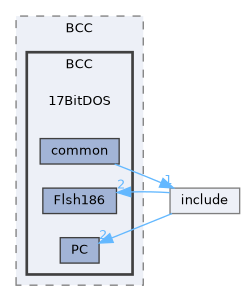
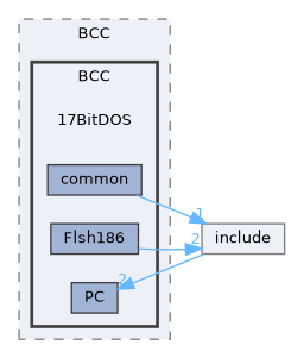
  digraph {
    compound=true
    rankdir=LR
    node [fontname=Helvetica fontsize=10 shape=box color=grey25 fillcolor="#a2b4d6" style=filled]
    edge [color=steelblue1 fontcolor=steelblue1 fontname=Helvetica fontsize=10 headlabel=2 labeldistance=1.5 labelfontname=Helvetica labelfontsize=10]
    n1 [height=0.2 label="17BitDOS" shape=plaintext width=0.4 color="" fillcolor="" style=""]
    n2 [height=0.2 label=common width=0.4]
    n3 [height=0.2 label=Flsh186 width=0.4]
    n4 [height=0.2 label=PC width=0.4]
    n5 [color=grey50 fillcolor="#edf0f7" height=0.2 label=include width=0.4]
    subgraph cluster_1 {
      bgcolor="#edf0f7"
      fontname=Helvetica
      fontsize=10
      label=BCC
      pencolor=grey50
      style="filled,dashed"
      subgraph cluster_2 {
        bgcolor="#edf0f7"
        fontname=Helvetica
        fontsize=10
        label=BCC
        pencolor=grey25
        style="filled,bold"
        n1
        n2
        n3
        n4
      }
    }
    n2 -> n5 [headlabel=1]
-   n5 -> n3
+   n3 -> n5
    n5 -> n4
  }
